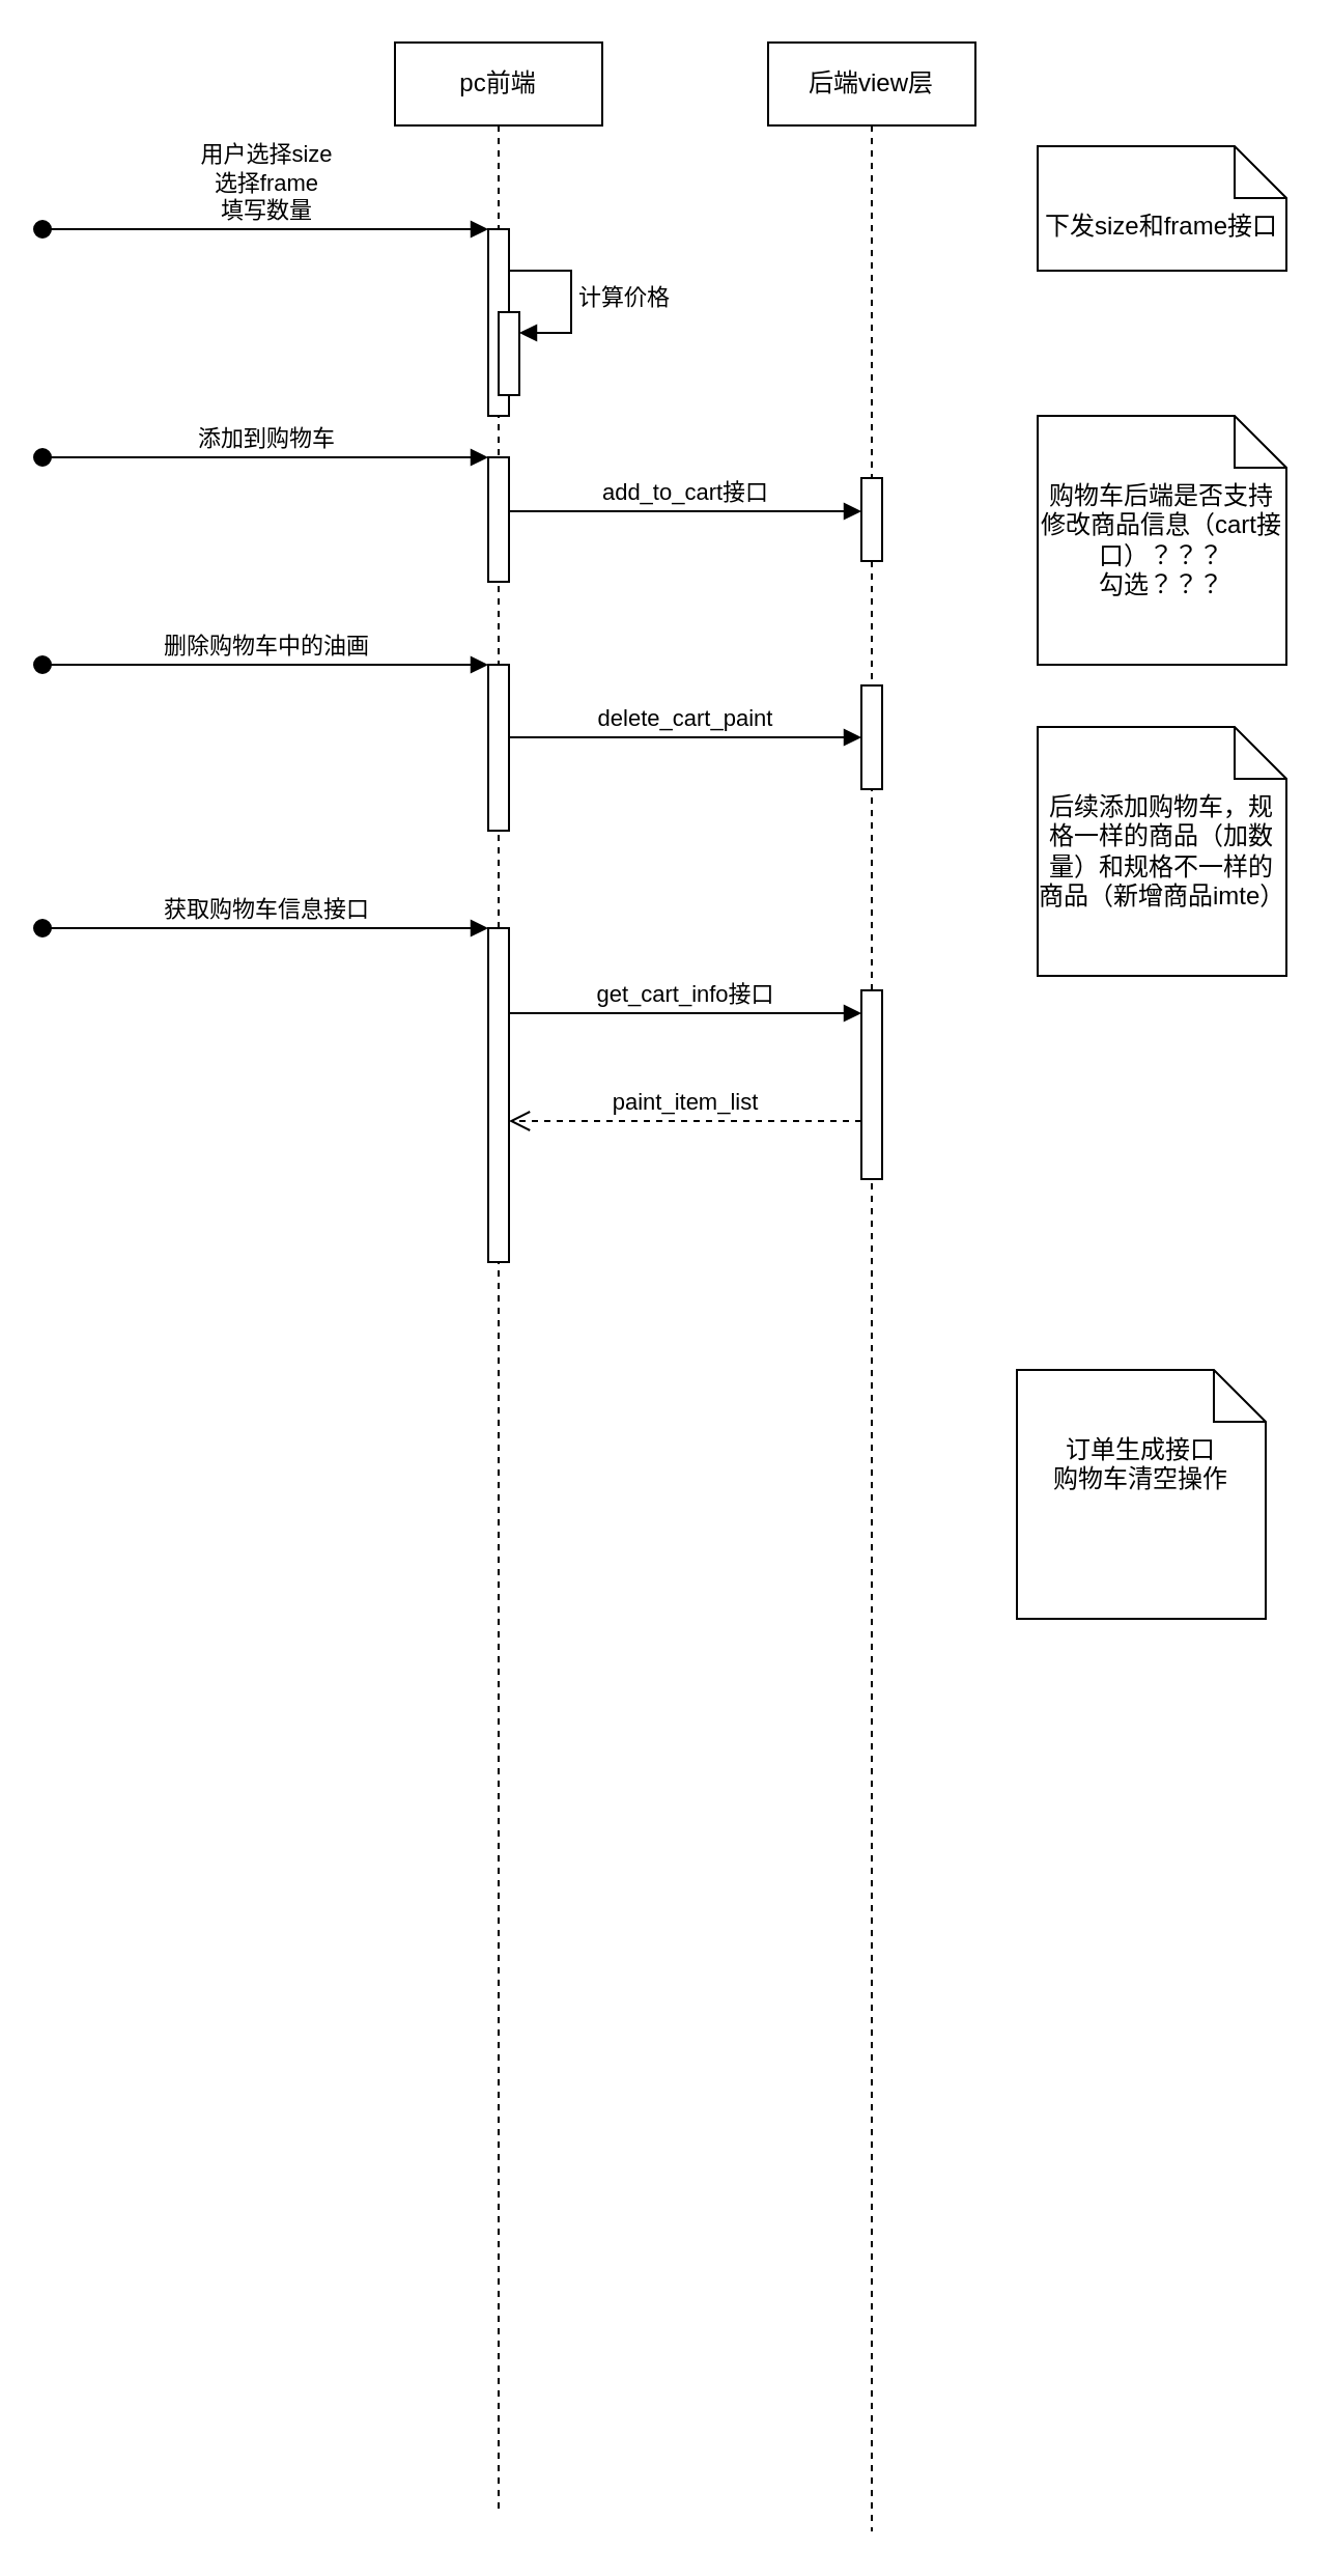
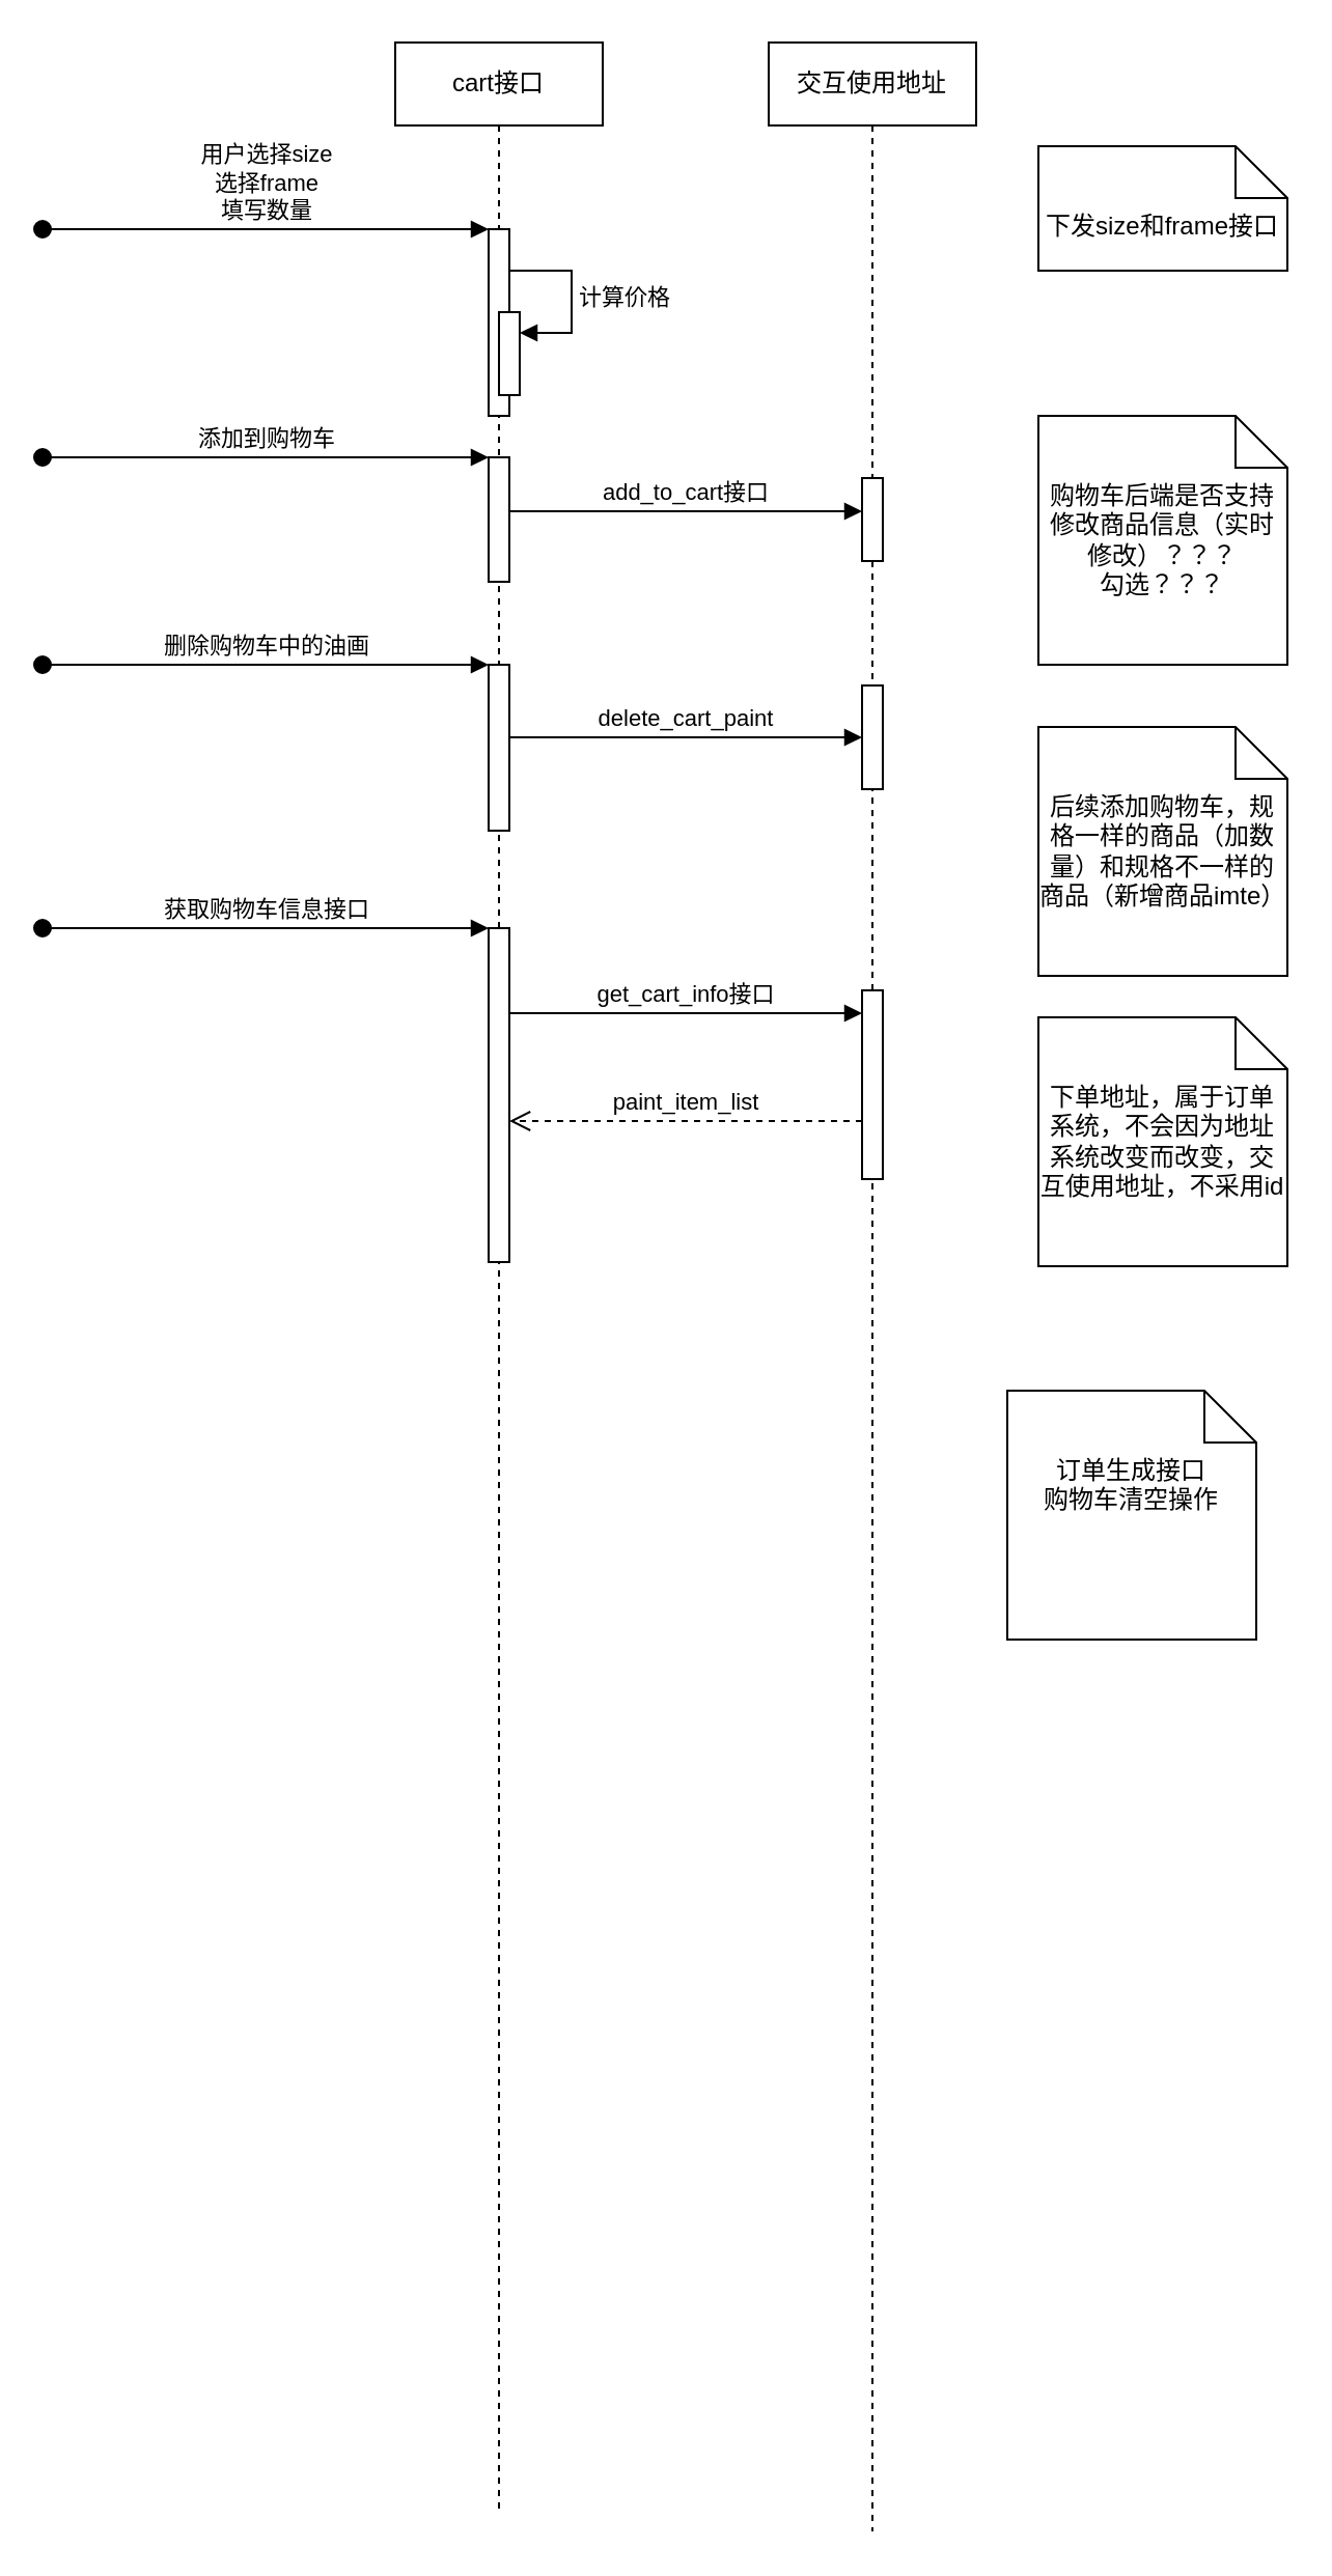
  <mxCell id="0" />
  <mxCell id="1" parent="0" />
- <mxCell id="2" value="pc前端" style="shape=umlLifeline;perimeter=lifelinePerimeter;whiteSpace=wrap;html=1;container=0;dropTarget=0;collapsible=0;recursiveResize=0;outlineConnect=0;portConstraint=eastwest;newEdgeStyle={&quot;edgeStyle&quot;:&quot;elbowEdgeStyle&quot;,&quot;elbow&quot;:&quot;vertical&quot;,&quot;curved&quot;:0,&quot;rounded&quot;:0};" parent="1" vertex="1"><mxGeometry x="190" y="20" width="100" height="1190" as="geometry" /></mxCell>
+ <mxCell id="2" value="cart接口" style="shape=umlLifeline;perimeter=lifelinePerimeter;whiteSpace=wrap;html=1;container=0;dropTarget=0;collapsible=0;recursiveResize=0;outlineConnect=0;portConstraint=eastwest;newEdgeStyle={&quot;edgeStyle&quot;:&quot;elbowEdgeStyle&quot;,&quot;elbow&quot;:&quot;vertical&quot;,&quot;curved&quot;:0,&quot;rounded&quot;:0};" parent="1" vertex="1"><mxGeometry x="190" y="20" width="100" height="1190" as="geometry" /></mxCell>
  <mxCell id="3" value="" style="html=1;points=[];perimeter=orthogonalPerimeter;outlineConnect=0;targetShapes=umlLifeline;portConstraint=eastwest;newEdgeStyle={&quot;edgeStyle&quot;:&quot;elbowEdgeStyle&quot;,&quot;elbow&quot;:&quot;vertical&quot;,&quot;curved&quot;:0,&quot;rounded&quot;:0};" parent="2" vertex="1"><mxGeometry x="45" y="200" width="10" height="60" as="geometry" /></mxCell>
  <mxCell id="4" value="添加到购物车" style="html=1;verticalAlign=bottom;startArrow=oval;endArrow=block;startSize=8;edgeStyle=elbowEdgeStyle;elbow=vertical;curved=0;rounded=0;" parent="2" target="3" edge="1"><mxGeometry relative="1" as="geometry"><mxPoint x="-170" y="200" as="sourcePoint" /></mxGeometry></mxCell>
  <mxCell id="5" value="" style="html=1;points=[];perimeter=orthogonalPerimeter;outlineConnect=0;targetShapes=umlLifeline;portConstraint=eastwest;newEdgeStyle={&quot;edgeStyle&quot;:&quot;elbowEdgeStyle&quot;,&quot;elbow&quot;:&quot;vertical&quot;,&quot;curved&quot;:0,&quot;rounded&quot;:0};" vertex="1" parent="2"><mxGeometry x="45" y="90" width="10" height="90" as="geometry" /></mxCell>
  <mxCell id="6" value="" style="html=1;points=[];perimeter=orthogonalPerimeter;outlineConnect=0;targetShapes=umlLifeline;portConstraint=eastwest;newEdgeStyle={&quot;edgeStyle&quot;:&quot;elbowEdgeStyle&quot;,&quot;elbow&quot;:&quot;vertical&quot;,&quot;curved&quot;:0,&quot;rounded&quot;:0};" vertex="1" parent="2"><mxGeometry x="50" y="130" width="10" height="40" as="geometry" /></mxCell>
  <mxCell id="7" value="计算价格" style="html=1;align=left;spacingLeft=2;endArrow=block;rounded=0;edgeStyle=orthogonalEdgeStyle;curved=0;rounded=0;" edge="1" target="6" parent="2"><mxGeometry relative="1" as="geometry"><mxPoint x="55" y="110" as="sourcePoint" /><Array as="points"><mxPoint x="85" y="140" /></Array></mxGeometry></mxCell>
  <mxCell id="8" value="" style="html=1;points=[];perimeter=orthogonalPerimeter;outlineConnect=0;targetShapes=umlLifeline;portConstraint=eastwest;newEdgeStyle={&quot;edgeStyle&quot;:&quot;elbowEdgeStyle&quot;,&quot;elbow&quot;:&quot;vertical&quot;,&quot;curved&quot;:0,&quot;rounded&quot;:0};" vertex="1" parent="2"><mxGeometry x="45" y="427" width="10" height="161" as="geometry" /></mxCell>
  <mxCell id="9" value="获取购物车信息接口" style="html=1;verticalAlign=bottom;startArrow=oval;endArrow=block;startSize=8;edgeStyle=elbowEdgeStyle;elbow=vertical;curved=0;rounded=0;" edge="1" target="8" parent="2"><mxGeometry relative="1" as="geometry"><mxPoint x="-170" y="427" as="sourcePoint" /></mxGeometry></mxCell>
  <mxCell id="10" value="" style="html=1;points=[];perimeter=orthogonalPerimeter;outlineConnect=0;targetShapes=umlLifeline;portConstraint=eastwest;newEdgeStyle={&quot;edgeStyle&quot;:&quot;elbowEdgeStyle&quot;,&quot;elbow&quot;:&quot;vertical&quot;,&quot;curved&quot;:0,&quot;rounded&quot;:0};" vertex="1" parent="2"><mxGeometry x="45" y="300" width="10" height="80" as="geometry" /></mxCell>
  <mxCell id="11" value="删除购物车中的油画" style="html=1;verticalAlign=bottom;startArrow=oval;endArrow=block;startSize=8;edgeStyle=elbowEdgeStyle;elbow=vertical;curved=0;rounded=0;" edge="1" target="10" parent="2"><mxGeometry relative="1" as="geometry"><mxPoint x="-170" y="300" as="sourcePoint" /></mxGeometry></mxCell>
- <mxCell id="12" value="后端view层" style="shape=umlLifeline;perimeter=lifelinePerimeter;whiteSpace=wrap;html=1;container=0;dropTarget=0;collapsible=0;recursiveResize=0;outlineConnect=0;portConstraint=eastwest;newEdgeStyle={&quot;edgeStyle&quot;:&quot;elbowEdgeStyle&quot;,&quot;elbow&quot;:&quot;vertical&quot;,&quot;curved&quot;:0,&quot;rounded&quot;:0};" parent="1" vertex="1"><mxGeometry x="370" y="20" width="100" height="1200" as="geometry" /></mxCell>
+ <mxCell id="12" value="交互使用地址" style="shape=umlLifeline;perimeter=lifelinePerimeter;whiteSpace=wrap;html=1;container=0;dropTarget=0;collapsible=0;recursiveResize=0;outlineConnect=0;portConstraint=eastwest;newEdgeStyle={&quot;edgeStyle&quot;:&quot;elbowEdgeStyle&quot;,&quot;elbow&quot;:&quot;vertical&quot;,&quot;curved&quot;:0,&quot;rounded&quot;:0};" parent="1" vertex="1"><mxGeometry x="370" y="20" width="100" height="1200" as="geometry" /></mxCell>
  <mxCell id="13" value="" style="html=1;points=[];perimeter=orthogonalPerimeter;outlineConnect=0;targetShapes=umlLifeline;portConstraint=eastwest;newEdgeStyle={&quot;edgeStyle&quot;:&quot;elbowEdgeStyle&quot;,&quot;elbow&quot;:&quot;vertical&quot;,&quot;curved&quot;:0,&quot;rounded&quot;:0};" parent="12" vertex="1"><mxGeometry x="45" y="210" width="10" height="40" as="geometry" /></mxCell>
  <mxCell id="14" value="" style="html=1;points=[];perimeter=orthogonalPerimeter;outlineConnect=0;targetShapes=umlLifeline;portConstraint=eastwest;newEdgeStyle={&quot;edgeStyle&quot;:&quot;elbowEdgeStyle&quot;,&quot;elbow&quot;:&quot;vertical&quot;,&quot;curved&quot;:0,&quot;rounded&quot;:0};" vertex="1" parent="12"><mxGeometry x="45" y="457" width="10" height="91" as="geometry" /></mxCell>
  <mxCell id="15" value="" style="html=1;points=[];perimeter=orthogonalPerimeter;outlineConnect=0;targetShapes=umlLifeline;portConstraint=eastwest;newEdgeStyle={&quot;edgeStyle&quot;:&quot;elbowEdgeStyle&quot;,&quot;elbow&quot;:&quot;vertical&quot;,&quot;curved&quot;:0,&quot;rounded&quot;:0};" vertex="1" parent="12"><mxGeometry x="45" y="310" width="10" height="50" as="geometry" /></mxCell>
  <mxCell id="16" value="add_to_cart接口" style="html=1;verticalAlign=bottom;endArrow=block;edgeStyle=elbowEdgeStyle;elbow=vertical;curved=0;rounded=0;" parent="1" edge="1"><mxGeometry relative="1" as="geometry"><mxPoint x="245" y="246" as="sourcePoint" /><Array as="points"><mxPoint x="330" y="246" /></Array><mxPoint x="415" y="246" as="targetPoint" /></mxGeometry></mxCell>
  <mxCell id="17" value="用户选择size&lt;br&gt;选择frame&lt;br&gt;填写数量" style="html=1;verticalAlign=bottom;startArrow=oval;endArrow=block;startSize=8;edgeStyle=elbowEdgeStyle;elbow=vertical;curved=0;rounded=0;" edge="1" target="5" parent="1"><mxGeometry relative="1" as="geometry"><mxPoint x="20" y="110" as="sourcePoint" /></mxGeometry></mxCell>
  <mxCell id="18" value="get_cart_info接口" style="html=1;verticalAlign=bottom;endArrow=block;edgeStyle=elbowEdgeStyle;elbow=vertical;curved=0;rounded=0;" edge="1" parent="1"><mxGeometry relative="1" as="geometry"><mxPoint x="245" y="488" as="sourcePoint" /><mxPoint x="415" y="488" as="targetPoint" /></mxGeometry></mxCell>
  <mxCell id="19" value="paint_item_list" style="html=1;verticalAlign=bottom;endArrow=open;dashed=1;endSize=8;edgeStyle=elbowEdgeStyle;elbow=vertical;curved=0;rounded=0;" edge="1" parent="1"><mxGeometry relative="1" as="geometry"><mxPoint x="245" y="540" as="targetPoint" /><mxPoint x="415" y="540" as="sourcePoint" /><mxPoint as="offset" /></mxGeometry></mxCell>
  <mxCell id="20" value="delete_cart_paint" style="html=1;verticalAlign=bottom;endArrow=block;edgeStyle=elbowEdgeStyle;elbow=vertical;curved=0;rounded=0;" edge="1" target="15" parent="1" source="10"><mxGeometry relative="1" as="geometry"><mxPoint x="345" y="330" as="sourcePoint" /></mxGeometry></mxCell>
  <mxCell id="21" value="下发size和frame接口" style="shape=note2;boundedLbl=1;whiteSpace=wrap;html=1;size=25;verticalAlign=top;align=center;" vertex="1" parent="1"><mxGeometry x="500" y="70" width="120" height="60" as="geometry" /></mxCell>
- <mxCell id="22" value="购物车后端是否支持修改商品信息（cart接口）？？？&lt;br&gt;勾选？？？" style="shape=note2;boundedLbl=1;whiteSpace=wrap;html=1;size=25;verticalAlign=top;align=center;" vertex="1" parent="1"><mxGeometry x="500" y="200" width="120" height="120" as="geometry" /></mxCell>
+ <mxCell id="22" value="购物车后端是否支持修改商品信息（实时修改）？？？&lt;br&gt;勾选？？？" style="shape=note2;boundedLbl=1;whiteSpace=wrap;html=1;size=25;verticalAlign=top;align=center;" vertex="1" parent="1"><mxGeometry x="500" y="200" width="120" height="120" as="geometry" /></mxCell>
  <mxCell id="23" value="后续添加购物车，规格一样的商品（加数量）和规格不一样的商品（新增商品imte）" style="shape=note2;boundedLbl=1;whiteSpace=wrap;html=1;size=25;verticalAlign=top;align=center;" vertex="1" parent="1"><mxGeometry x="500" y="350" width="120" height="120" as="geometry" /></mxCell>
- <mxCell id="25" value="订单生成接口&lt;br&gt;购物车清空操作" style="shape=note2;boundedLbl=1;whiteSpace=wrap;html=1;size=25;verticalAlign=top;align=center;" vertex="1" parent="1"><mxGeometry x="490" y="660" width="120" height="120" as="geometry" /></mxCell>
+ <mxCell id="24" value="下单地址，属于订单系统，不会因为地址系统改变而改变，交互使用地址，不采用id" style="shape=note2;boundedLbl=1;whiteSpace=wrap;html=1;size=25;verticalAlign=top;align=center;" vertex="1" parent="1"><mxGeometry x="500" y="490" width="120" height="120" as="geometry" /></mxCell>
+ <mxCell id="25" value="订单生成接口&lt;br&gt;购物车清空操作" style="shape=note2;boundedLbl=1;whiteSpace=wrap;html=1;size=25;verticalAlign=top;align=center;" vertex="1" parent="1"><mxGeometry x="485" y="670" width="120" height="120" as="geometry" /></mxCell>
